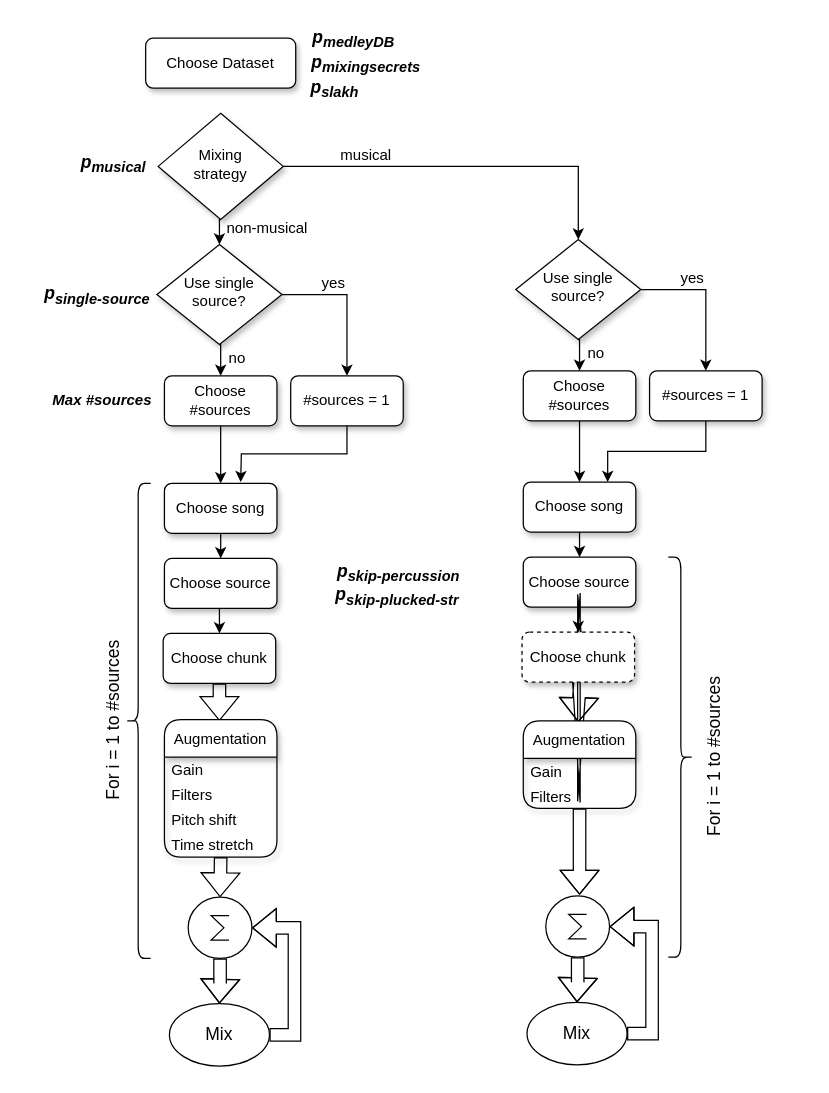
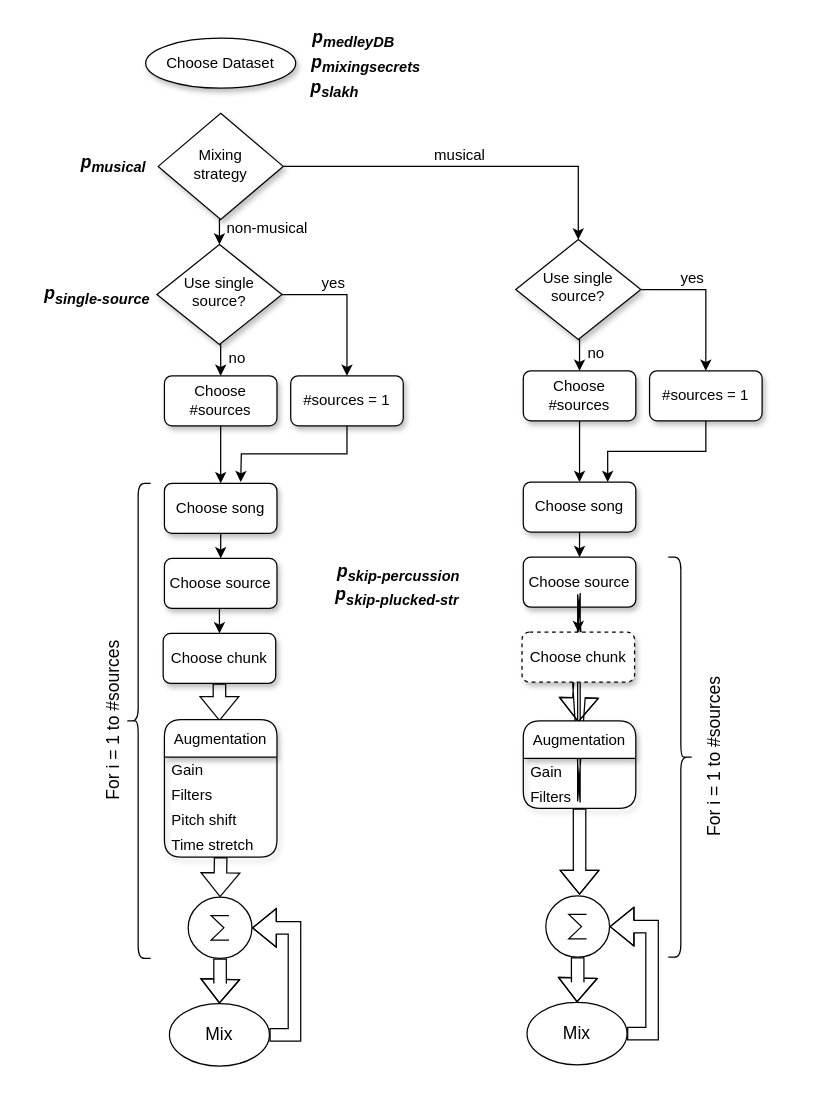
  <mxCell id="0" />
  <mxCell id="1" parent="0" />
  <mxCell id="2" style="edgeStyle=orthogonalEdgeStyle;rounded=0;orthogonalLoop=1;jettySize=auto;html=1;exitX=0.5;exitY=1;exitDx=0;exitDy=0;entryX=0.5;entryY=0;entryDx=0;entryDy=0;fontSize=12;" edge="1" parent="1" source="4" target="48"><mxGeometry relative="1" as="geometry" /></mxCell>
  <mxCell id="3" style="edgeStyle=orthogonalEdgeStyle;rounded=0;orthogonalLoop=1;jettySize=auto;html=1;exitX=1;exitY=0.5;exitDx=0;exitDy=0;entryX=0.5;entryY=0;entryDx=0;entryDy=0;fontSize=12;" edge="1" parent="1" source="4" target="61"><mxGeometry relative="1" as="geometry" /></mxCell>
  <mxCell id="4" value="&lt;div&gt;Mixing &lt;br&gt;&lt;/div&gt;&lt;div&gt;strategy&lt;br&gt;&lt;/div&gt;" style="rhombus;whiteSpace=wrap;html=1;shadow=1;fontFamily=Helvetica;fontSize=12;align=center;strokeWidth=1;spacing=6;spacingTop=-4;" parent="1" vertex="1"><mxGeometry x="126" y="90" width="100" height="85" as="geometry" /></mxCell>
- <mxCell id="5" value="Choose Dataset" style="rounded=1;whiteSpace=wrap;html=1;fontSize=12;glass=0;strokeWidth=1;shadow=1;" parent="1" vertex="1"><mxGeometry x="116" y="30" width="120" height="40" as="geometry" /></mxCell>
+ <mxCell id="5" value="Choose Dataset" style="ellipse;whiteSpace=wrap;html=1;fontSize=12;glass=0;strokeWidth=1;shadow=1;" parent="1" vertex="1"><mxGeometry x="116" y="30" width="120" height="40" as="geometry" /></mxCell>
  <mxCell id="6" style="edgeStyle=orthogonalEdgeStyle;rounded=0;orthogonalLoop=1;jettySize=auto;html=1;exitX=0.5;exitY=1;exitDx=0;exitDy=0;entryX=0.5;entryY=0;entryDx=0;entryDy=0;shadow=0;" parent="1" source="7" target="9" edge="1"><mxGeometry relative="1" as="geometry" /></mxCell>
  <mxCell id="7" value="Choose #sources" style="rounded=1;whiteSpace=wrap;html=1;fontSize=12;glass=0;strokeWidth=1;shadow=1;" parent="1" vertex="1"><mxGeometry x="131" y="300" width="90" height="40" as="geometry" /></mxCell>
  <mxCell id="8" style="edgeStyle=orthogonalEdgeStyle;rounded=0;orthogonalLoop=1;jettySize=auto;html=1;exitX=0.5;exitY=1;exitDx=0;exitDy=0;entryX=0.5;entryY=0;entryDx=0;entryDy=0;shadow=0;" parent="1" source="9" target="11" edge="1"><mxGeometry relative="1" as="geometry" /></mxCell>
  <mxCell id="9" value="Choose song" style="rounded=1;whiteSpace=wrap;html=1;fontSize=12;glass=0;strokeWidth=1;shadow=1;" parent="1" vertex="1"><mxGeometry x="131" y="386" width="90" height="40" as="geometry" /></mxCell>
  <mxCell id="10" style="edgeStyle=orthogonalEdgeStyle;rounded=0;orthogonalLoop=1;jettySize=auto;html=1;exitX=0.5;exitY=1;exitDx=0;exitDy=0;entryX=0.5;entryY=0;entryDx=0;entryDy=0;shadow=0;" parent="1" source="11" target="13" edge="1"><mxGeometry relative="1" as="geometry" /></mxCell>
  <mxCell id="11" value="Choose source" style="rounded=1;whiteSpace=wrap;html=1;fontSize=12;glass=0;strokeWidth=1;shadow=1;" parent="1" vertex="1"><mxGeometry x="131" y="446" width="90" height="40" as="geometry" /></mxCell>
  <mxCell id="12" style="edgeStyle=orthogonalEdgeStyle;shape=flexArrow;rounded=0;orthogonalLoop=1;jettySize=auto;html=1;exitX=0.5;exitY=1;exitDx=0;exitDy=0;shadow=0;fontSize=14;endArrow=block;" parent="1" source="13" edge="1"><mxGeometry relative="1" as="geometry"><mxPoint x="175" y="576" as="targetPoint" /></mxGeometry></mxCell>
  <mxCell id="13" value="Choose chunk" style="rounded=1;whiteSpace=wrap;html=1;fontSize=12;glass=0;strokeWidth=1;shadow=1;" parent="1" vertex="1"><mxGeometry x="130" y="506" width="90" height="40" as="geometry" /></mxCell>
  <mxCell id="14" style="edgeStyle=orthogonalEdgeStyle;rounded=0;orthogonalLoop=1;jettySize=auto;html=1;exitX=0.5;exitY=1;exitDx=0;exitDy=0;entryX=0.5;entryY=0;entryDx=0;entryDy=0;entryPerimeter=0;shadow=0;fontSize=14;shape=flexArrow;endArrow=block;" parent="1" source="15" target="35" edge="1"><mxGeometry relative="1" as="geometry" /></mxCell>
  <mxCell id="15" value="Augmentation" style="swimlane;fontStyle=0;childLayout=stackLayout;horizontal=1;startSize=30;horizontalStack=0;resizeParent=1;resizeParentMax=0;resizeLast=0;collapsible=1;marginBottom=0;rounded=1;shadow=1;strokeWidth=1;" parent="1" vertex="1"><mxGeometry x="131" y="575" width="90" height="110" as="geometry"><mxRectangle x="110" y="525" width="50" height="30" as="alternateBounds" /></mxGeometry></mxCell>
  <mxCell id="16" value="Gain" style="text;strokeColor=none;fillColor=none;align=left;verticalAlign=middle;spacingLeft=4;spacingRight=4;overflow=hidden;points=[[0,0.5],[1,0.5]];portConstraint=eastwest;rotatable=0;rounded=1;shadow=1;" parent="15" vertex="1"><mxGeometry y="30" width="90" height="20" as="geometry" /></mxCell>
  <mxCell id="17" value="Filters" style="text;strokeColor=none;fillColor=none;align=left;verticalAlign=middle;spacingLeft=4;spacingRight=4;overflow=hidden;points=[[0,0.5],[1,0.5]];portConstraint=eastwest;rotatable=0;rounded=1;shadow=1;" parent="15" vertex="1"><mxGeometry y="50" width="90" height="20" as="geometry" /></mxCell>
  <mxCell id="18" value="Pitch shift" style="text;strokeColor=none;fillColor=none;align=left;verticalAlign=middle;spacingLeft=4;spacingRight=4;overflow=hidden;points=[[0,0.5],[1,0.5]];portConstraint=eastwest;rotatable=0;rounded=1;shadow=1;dashed=1;" parent="15" vertex="1"><mxGeometry y="70" width="90" height="20" as="geometry" /></mxCell>
  <mxCell id="19" value="Time stretch" style="text;strokeColor=none;fillColor=none;align=left;verticalAlign=middle;spacingLeft=4;spacingRight=4;overflow=hidden;points=[[0,0.5],[1,0.5]];portConstraint=eastwest;rotatable=0;rounded=1;shadow=1;dashed=1;" parent="15" vertex="1"><mxGeometry y="90" width="90" height="20" as="geometry" /></mxCell>
  <mxCell id="20" style="edgeStyle=orthogonalEdgeStyle;rounded=0;orthogonalLoop=1;jettySize=auto;html=1;exitX=0.5;exitY=1;exitDx=0;exitDy=0;entryX=0.5;entryY=0;entryDx=0;entryDy=0;shadow=0;" parent="1" source="21" target="23" edge="1"><mxGeometry relative="1" as="geometry" /></mxCell>
  <mxCell id="21" value="Choose song" style="rounded=1;whiteSpace=wrap;html=1;fontSize=12;glass=0;strokeWidth=1;shadow=1;" parent="1" vertex="1"><mxGeometry x="418" y="385" width="90" height="40" as="geometry" /></mxCell>
  <mxCell id="22" style="edgeStyle=orthogonalEdgeStyle;rounded=0;orthogonalLoop=1;jettySize=auto;html=1;exitX=0.5;exitY=1;exitDx=0;exitDy=0;entryX=0.5;entryY=0;entryDx=0;entryDy=0;shadow=0;" parent="1" source="23" target="25" edge="1"><mxGeometry relative="1" as="geometry" /></mxCell>
  <mxCell id="23" value="Choose source" style="rounded=1;whiteSpace=wrap;html=1;fontSize=12;glass=0;strokeWidth=1;shadow=1;" parent="1" vertex="1"><mxGeometry x="418" y="445" width="90" height="40" as="geometry" /></mxCell>
  <mxCell id="24" style="edgeStyle=orthogonalEdgeStyle;shape=flexArrow;rounded=0;orthogonalLoop=1;jettySize=auto;html=1;exitX=0.5;exitY=1;exitDx=0;exitDy=0;entryX=0.489;entryY=0.129;entryDx=0;entryDy=0;entryPerimeter=0;shadow=0;fontSize=14;endArrow=classic;endFill=1;" parent="1" edge="1"><mxGeometry relative="1" as="geometry"><mxPoint x="462" y="537" as="sourcePoint" /><mxPoint x="462.01" y="577.03" as="targetPoint" /></mxGeometry></mxCell>
  <mxCell id="25" value="Choose chunk" style="rounded=1;whiteSpace=wrap;html=1;fontSize=12;glass=0;strokeWidth=1;shadow=1;dashed=1;" parent="1" vertex="1"><mxGeometry x="417" y="505" width="90" height="40" as="geometry" /></mxCell>
  <mxCell id="26" style="edgeStyle=orthogonalEdgeStyle;shape=flexArrow;rounded=0;orthogonalLoop=1;jettySize=auto;html=1;shadow=0;fontSize=14;endArrow=classic;endFill=1;startSize=6;strokeWidth=1;" parent="1" source="27" edge="1"><mxGeometry relative="1" as="geometry"><mxPoint x="463" y="715" as="targetPoint" /></mxGeometry></mxCell>
  <mxCell id="27" value="Augmentation" style="swimlane;fontStyle=0;childLayout=stackLayout;horizontal=1;startSize=30;horizontalStack=0;resizeParent=1;resizeParentMax=0;resizeLast=0;collapsible=1;marginBottom=0;rounded=1;shadow=1;strokeWidth=1;" parent="1" vertex="1"><mxGeometry x="418" y="576" width="90" height="70" as="geometry"><mxRectangle x="231" y="532" width="50" height="30" as="alternateBounds" /></mxGeometry></mxCell>
  <mxCell id="28" value="Gain" style="text;strokeColor=none;fillColor=none;align=left;verticalAlign=middle;spacingLeft=4;spacingRight=4;overflow=hidden;points=[[0,0.5],[1,0.5]];portConstraint=eastwest;rotatable=0;rounded=1;shadow=1;" parent="27" vertex="1"><mxGeometry y="30" width="90" height="20" as="geometry" /></mxCell>
  <mxCell id="29" value="Filters" style="text;strokeColor=none;fillColor=none;align=left;verticalAlign=middle;spacingLeft=4;spacingRight=4;overflow=hidden;points=[[0,0.5],[1,0.5]];portConstraint=eastwest;rotatable=0;rounded=1;shadow=1;" parent="27" vertex="1"><mxGeometry y="50" width="90" height="20" as="geometry" /></mxCell>
  <mxCell id="30" value="" style="shape=curlyBracket;whiteSpace=wrap;html=1;rounded=1;shadow=0;strokeWidth=1;" parent="1" vertex="1"><mxGeometry x="100" y="386" width="20" height="380" as="geometry" /></mxCell>
  <mxCell id="31" value="&lt;font style=&quot;font-size: 14px;&quot;&gt;For i = 1 to #sources&lt;/font&gt;" style="text;html=1;resizable=0;autosize=1;align=center;verticalAlign=middle;points=[];fillColor=none;strokeColor=none;rounded=0;shadow=0;rotation=270;" parent="1" vertex="1"><mxGeometry x="20" y="566" width="140" height="20" as="geometry" /></mxCell>
  <mxCell id="32" value="" style="shape=curlyBracket;whiteSpace=wrap;html=1;rounded=1;shadow=0;strokeWidth=1;direction=west;" parent="1" vertex="1"><mxGeometry x="534" y="445" width="20" height="320" as="geometry" /></mxCell>
  <mxCell id="33" value="&lt;font style=&quot;font-size: 14px;&quot;&gt;For i = 1 to #sources&lt;/font&gt;" style="text;html=1;resizable=0;autosize=1;align=center;verticalAlign=middle;points=[];fillColor=none;strokeColor=none;rounded=0;shadow=0;rotation=270;" parent="1" vertex="1"><mxGeometry x="501" y="595" width="140" height="20" as="geometry" /></mxCell>
  <mxCell id="34" value="" style="edgeStyle=orthogonalEdgeStyle;shape=flexArrow;rounded=0;orthogonalLoop=1;jettySize=auto;html=1;shadow=0;fontSize=14;endArrow=block;" parent="1" source="35" target="37" edge="1"><mxGeometry relative="1" as="geometry" /></mxCell>
  <mxCell id="35" value="" style="verticalLabelPosition=bottom;shadow=0;dashed=0;align=center;html=1;verticalAlign=top;shape=mxgraph.electrical.abstract.sum;rounded=1;fontSize=14;strokeWidth=1;" parent="1" vertex="1"><mxGeometry x="150" y="717" width="51" height="49" as="geometry" /></mxCell>
  <mxCell id="36" style="edgeStyle=orthogonalEdgeStyle;shape=flexArrow;rounded=0;orthogonalLoop=1;jettySize=auto;html=1;exitX=1;exitY=0.5;exitDx=0;exitDy=0;entryX=1;entryY=0.5;entryDx=0;entryDy=0;entryPerimeter=0;shadow=0;fontSize=14;endArrow=block;" parent="1" source="37" target="35" edge="1"><mxGeometry relative="1" as="geometry" /></mxCell>
  <mxCell id="37" value="Mix" style="ellipse;whiteSpace=wrap;html=1;rounded=1;shadow=0;fontSize=14;strokeWidth=1;" parent="1" vertex="1"><mxGeometry x="135" y="802" width="80" height="50" as="geometry" /></mxCell>
  <mxCell id="38" value="" style="edgeStyle=orthogonalEdgeStyle;shape=flexArrow;rounded=0;orthogonalLoop=1;jettySize=auto;html=1;shadow=0;fontSize=14;endArrow=block;" parent="1" source="39" target="41" edge="1"><mxGeometry relative="1" as="geometry" /></mxCell>
  <mxCell id="39" value="" style="verticalLabelPosition=bottom;shadow=0;dashed=0;align=center;html=1;verticalAlign=top;shape=mxgraph.electrical.abstract.sum;rounded=1;fontSize=14;strokeWidth=1;" parent="1" vertex="1"><mxGeometry x="436" y="716" width="51" height="49" as="geometry" /></mxCell>
  <mxCell id="40" style="edgeStyle=orthogonalEdgeStyle;shape=flexArrow;rounded=0;orthogonalLoop=1;jettySize=auto;html=1;exitX=1;exitY=0.5;exitDx=0;exitDy=0;entryX=1;entryY=0.5;entryDx=0;entryDy=0;entryPerimeter=0;shadow=0;fontSize=14;endArrow=block;" parent="1" source="41" target="39" edge="1"><mxGeometry relative="1" as="geometry" /></mxCell>
  <mxCell id="41" value="Mix" style="ellipse;whiteSpace=wrap;html=1;rounded=1;shadow=0;fontSize=14;strokeWidth=1;" parent="1" vertex="1"><mxGeometry x="421" y="801" width="80" height="50" as="geometry" /></mxCell>
  <mxCell id="42" value="&lt;b&gt;&lt;font style=&quot;font-size: 14px;&quot;&gt;&lt;i&gt;p&lt;sub&gt;musical&lt;/sub&gt;&lt;/i&gt;&lt;/font&gt;&lt;/b&gt;" style="text;html=1;resizable=0;autosize=1;align=center;verticalAlign=middle;points=[];fillColor=none;strokeColor=none;rounded=0;" vertex="1" parent="1"><mxGeometry x="55" y="120" width="70" height="20" as="geometry" /></mxCell>
- <mxCell id="43" value="&lt;b&gt;&lt;font style=&quot;font-size: 12px;&quot;&gt;&lt;i&gt;Max #sources&lt;/i&gt;&lt;/font&gt;&lt;/b&gt;" style="text;html=1;resizable=0;autosize=1;align=center;verticalAlign=middle;points=[];fillColor=none;strokeColor=none;rounded=0;" vertex="1" parent="1"><mxGeometry x="36" y="310" width="90" height="20" as="geometry" /></mxCell>
- <mxCell id="44" value="&lt;font style=&quot;font-size: 12px;&quot;&gt;musical&lt;/font&gt;" style="text;html=1;resizable=0;autosize=1;align=center;verticalAlign=middle;points=[];fillColor=none;strokeColor=none;rounded=0;fontSize=14;" vertex="1" parent="1"><mxGeometry x="262" y="113" width="60" height="20" as="geometry" /></mxCell>
+ <mxCell id="44" value="&lt;font style=&quot;font-size: 12px;&quot;&gt;musical&lt;/font&gt;" style="text;html=1;resizable=0;autosize=1;align=center;verticalAlign=middle;points=[];fillColor=none;strokeColor=none;rounded=0;fontSize=14;" vertex="1" parent="1"><mxGeometry x="337" y="113" width="60" height="20" as="geometry" /></mxCell>
  <mxCell id="45" value="&lt;font style=&quot;font-size: 12px;&quot;&gt;non-musical&lt;/font&gt;" style="text;html=1;resizable=0;autosize=1;align=center;verticalAlign=middle;points=[];fillColor=none;strokeColor=none;rounded=0;fontSize=14;" vertex="1" parent="1"><mxGeometry x="173" y="171" width="80" height="20" as="geometry" /></mxCell>
  <mxCell id="46" style="edgeStyle=orthogonalEdgeStyle;rounded=0;orthogonalLoop=1;jettySize=auto;html=1;exitX=0.5;exitY=1;exitDx=0;exitDy=0;entryX=0.5;entryY=0;entryDx=0;entryDy=0;fontSize=12;" edge="1" parent="1" source="48" target="7"><mxGeometry relative="1" as="geometry" /></mxCell>
  <mxCell id="47" style="edgeStyle=orthogonalEdgeStyle;rounded=0;orthogonalLoop=1;jettySize=auto;html=1;exitX=1;exitY=0.5;exitDx=0;exitDy=0;entryX=0.5;entryY=0;entryDx=0;entryDy=0;fontSize=12;" edge="1" parent="1" source="48" target="50"><mxGeometry relative="1" as="geometry" /></mxCell>
  <mxCell id="48" value="Use single source?" style="rhombus;whiteSpace=wrap;html=1;shadow=1;fontFamily=Helvetica;fontSize=12;align=center;strokeWidth=1;spacing=6;spacingTop=-4;" vertex="1" parent="1"><mxGeometry x="125" y="195" width="100" height="80" as="geometry" /></mxCell>
  <mxCell id="49" style="edgeStyle=orthogonalEdgeStyle;rounded=0;orthogonalLoop=1;jettySize=auto;html=1;exitX=0.5;exitY=1;exitDx=0;exitDy=0;fontSize=12;" edge="1" parent="1" source="50"><mxGeometry relative="1" as="geometry"><mxPoint x="192" y="385" as="targetPoint" /></mxGeometry></mxCell>
  <mxCell id="50" value="#sources = 1" style="rounded=1;whiteSpace=wrap;html=1;fontSize=12;glass=0;strokeWidth=1;shadow=1;" vertex="1" parent="1"><mxGeometry x="232" y="300" width="90" height="40" as="geometry" /></mxCell>
  <mxCell id="51" value="&lt;font style=&quot;font-size: 12px;&quot;&gt;yes&lt;/font&gt;" style="text;html=1;resizable=0;autosize=1;align=center;verticalAlign=middle;points=[];fillColor=none;strokeColor=none;rounded=0;fontSize=14;" vertex="1" parent="1"><mxGeometry x="251" y="215" width="30" height="20" as="geometry" /></mxCell>
  <mxCell id="52" value="&lt;font style=&quot;font-size: 12px;&quot;&gt;no&lt;/font&gt;" style="text;html=1;resizable=0;autosize=1;align=center;verticalAlign=middle;points=[];fillColor=none;strokeColor=none;rounded=0;fontSize=14;" vertex="1" parent="1"><mxGeometry x="174" y="275" width="30" height="20" as="geometry" /></mxCell>
  <mxCell id="53" value="&lt;b&gt;&lt;font style=&quot;font-size: 14px;&quot;&gt;&lt;i&gt;p&lt;sub&gt;medleyDB&lt;/sub&gt;&lt;/i&gt;&lt;/font&gt;&lt;/b&gt;" style="text;html=1;resizable=0;autosize=1;align=center;verticalAlign=middle;points=[];fillColor=none;strokeColor=none;rounded=0;" vertex="1" parent="1"><mxGeometry x="242" y="20" width="80" height="20" as="geometry" /></mxCell>
  <mxCell id="54" value="&lt;b&gt;&lt;font style=&quot;font-size: 14px;&quot;&gt;&lt;i&gt;p&lt;sub&gt;mixingsecrets&lt;/sub&gt;&lt;/i&gt;&lt;/font&gt;&lt;/b&gt;" style="text;html=1;resizable=0;autosize=1;align=center;verticalAlign=middle;points=[];fillColor=none;strokeColor=none;rounded=0;" vertex="1" parent="1"><mxGeometry x="242" y="40" width="100" height="20" as="geometry" /></mxCell>
  <mxCell id="55" value="&lt;b&gt;&lt;font style=&quot;font-size: 14px;&quot;&gt;&lt;i&gt;p&lt;sub&gt;slakh&lt;/sub&gt;&lt;/i&gt;&lt;/font&gt;&lt;/b&gt;" style="text;html=1;resizable=0;autosize=1;align=center;verticalAlign=middle;points=[];fillColor=none;strokeColor=none;rounded=0;" vertex="1" parent="1"><mxGeometry x="242" y="60" width="50" height="20" as="geometry" /></mxCell>
  <mxCell id="56" value="&lt;b&gt;&lt;font style=&quot;font-size: 14px;&quot;&gt;&lt;i&gt;p&lt;sub&gt;single-source&lt;/sub&gt;&lt;/i&gt;&lt;/font&gt;&lt;/b&gt;" style="text;html=1;resizable=0;autosize=1;align=center;verticalAlign=middle;points=[];fillColor=none;strokeColor=none;rounded=0;" vertex="1" parent="1"><mxGeometry x="27" y="225" width="100" height="20" as="geometry" /></mxCell>
  <mxCell id="57" style="edgeStyle=orthogonalEdgeStyle;rounded=0;orthogonalLoop=1;jettySize=auto;html=1;exitX=0.5;exitY=1;exitDx=0;exitDy=0;fontSize=12;" edge="1" parent="1" source="58" target="21"><mxGeometry relative="1" as="geometry" /></mxCell>
  <mxCell id="58" value="Choose #sources" style="rounded=1;whiteSpace=wrap;html=1;fontSize=12;glass=0;strokeWidth=1;shadow=1;" vertex="1" parent="1"><mxGeometry x="418" y="296" width="90" height="40" as="geometry" /></mxCell>
  <mxCell id="59" style="edgeStyle=orthogonalEdgeStyle;rounded=0;orthogonalLoop=1;jettySize=auto;html=1;exitX=0.5;exitY=1;exitDx=0;exitDy=0;entryX=0.5;entryY=0;entryDx=0;entryDy=0;fontSize=12;" edge="1" parent="1" source="61" target="58"><mxGeometry relative="1" as="geometry" /></mxCell>
  <mxCell id="60" style="edgeStyle=orthogonalEdgeStyle;rounded=0;orthogonalLoop=1;jettySize=auto;html=1;exitX=1;exitY=0.5;exitDx=0;exitDy=0;entryX=0.5;entryY=0;entryDx=0;entryDy=0;fontSize=12;" edge="1" parent="1" source="61" target="63"><mxGeometry relative="1" as="geometry" /></mxCell>
  <mxCell id="61" value="Use single source?" style="rhombus;whiteSpace=wrap;html=1;shadow=1;fontFamily=Helvetica;fontSize=12;align=center;strokeWidth=1;spacing=6;spacingTop=-4;" vertex="1" parent="1"><mxGeometry x="412" y="191" width="100" height="80" as="geometry" /></mxCell>
  <mxCell id="62" style="edgeStyle=orthogonalEdgeStyle;rounded=0;orthogonalLoop=1;jettySize=auto;html=1;exitX=0.5;exitY=1;exitDx=0;exitDy=0;entryX=0.75;entryY=0;entryDx=0;entryDy=0;fontSize=12;" edge="1" parent="1" source="63" target="21"><mxGeometry relative="1" as="geometry" /></mxCell>
  <mxCell id="63" value="#sources = 1" style="rounded=1;whiteSpace=wrap;html=1;fontSize=12;glass=0;strokeWidth=1;shadow=1;" vertex="1" parent="1"><mxGeometry x="519" y="296" width="90" height="40" as="geometry" /></mxCell>
  <mxCell id="64" value="&lt;font style=&quot;font-size: 12px;&quot;&gt;yes&lt;/font&gt;" style="text;html=1;resizable=0;autosize=1;align=center;verticalAlign=middle;points=[];fillColor=none;strokeColor=none;rounded=0;fontSize=14;" vertex="1" parent="1"><mxGeometry x="538" y="211" width="30" height="20" as="geometry" /></mxCell>
  <mxCell id="65" value="&lt;font style=&quot;font-size: 12px;&quot;&gt;no&lt;/font&gt;" style="text;html=1;resizable=0;autosize=1;align=center;verticalAlign=middle;points=[];fillColor=none;strokeColor=none;rounded=0;fontSize=14;" vertex="1" parent="1"><mxGeometry x="461" y="271" width="30" height="20" as="geometry" /></mxCell>
  <mxCell id="66" value="&lt;b&gt;&lt;font style=&quot;font-size: 14px;&quot;&gt;&lt;i&gt;p&lt;sub&gt;skip-percussion&lt;/sub&gt;&lt;/i&gt;&lt;/font&gt;&lt;/b&gt;" style="text;html=1;resizable=0;autosize=1;align=center;verticalAlign=middle;points=[];fillColor=none;strokeColor=none;rounded=0;" vertex="1" parent="1"><mxGeometry x="263" y="447" width="110" height="20" as="geometry" /></mxCell>
  <mxCell id="67" value="&lt;b&gt;&lt;font style=&quot;font-size: 14px;&quot;&gt;&lt;i&gt;p&lt;sub&gt;skip-plucked-str&lt;/sub&gt;&lt;/i&gt;&lt;/font&gt;&lt;/b&gt;" style="text;html=1;resizable=0;autosize=1;align=center;verticalAlign=middle;points=[];fillColor=none;strokeColor=none;rounded=0;" vertex="1" parent="1"><mxGeometry x="262" y="466" width="110" height="20" as="geometry" /></mxCell>
